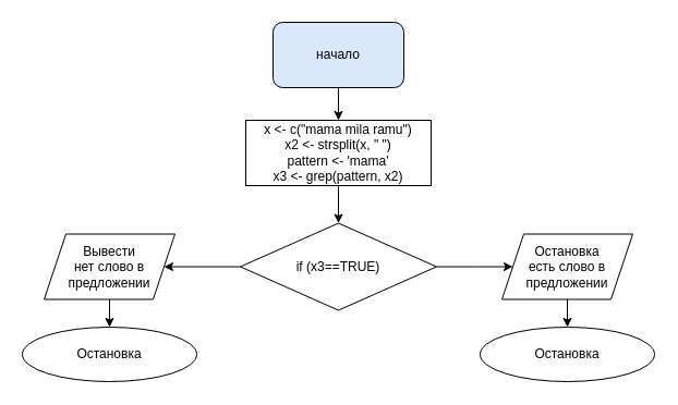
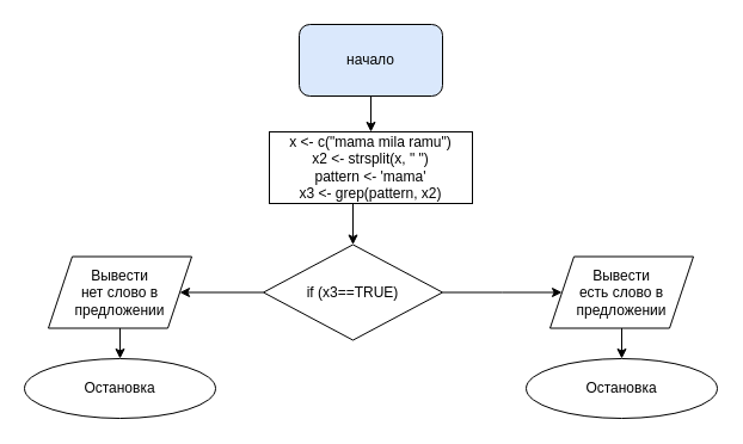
  <mxCell id="0" />
  <mxCell id="1" parent="0" />
  <mxCell id="2" style="edgeStyle=orthogonalEdgeStyle;rounded=0;orthogonalLoop=1;jettySize=auto;html=1;exitX=0.5;exitY=1;exitDx=0;exitDy=0;entryX=0.5;entryY=0;entryDx=0;entryDy=0;" parent="1" source="3" edge="1"><mxGeometry relative="1" as="geometry"><mxPoint x="310" y="110" as="targetPoint" /></mxGeometry></mxCell>
  <mxCell id="3" value="начало" style="rounded=1;whiteSpace=wrap;html=1;fillColor=#dae8fc;" parent="1" vertex="1"><mxGeometry x="250" y="20" width="120" height="60" as="geometry" /></mxCell>
  <mxCell id="4" style="edgeStyle=orthogonalEdgeStyle;rounded=0;orthogonalLoop=1;jettySize=auto;html=1;exitX=0.5;exitY=1;exitDx=0;exitDy=0;entryX=0.5;entryY=0;entryDx=0;entryDy=0;" parent="1" target="7" edge="1"><mxGeometry relative="1" as="geometry"><mxPoint x="310" y="170" as="sourcePoint" /></mxGeometry></mxCell>
  <mxCell id="5" style="edgeStyle=orthogonalEdgeStyle;rounded=0;orthogonalLoop=1;jettySize=auto;html=1;exitX=0;exitY=0.5;exitDx=0;exitDy=0;" parent="1" source="7" edge="1"><mxGeometry relative="1" as="geometry"><mxPoint x="150" y="244.5" as="targetPoint" /></mxGeometry></mxCell>
  <mxCell id="6" style="edgeStyle=orthogonalEdgeStyle;rounded=0;orthogonalLoop=1;jettySize=auto;html=1;exitX=1;exitY=0.5;exitDx=0;exitDy=0;entryX=0;entryY=0.5;entryDx=0;entryDy=0;" parent="1" source="7" edge="1"><mxGeometry relative="1" as="geometry"><mxPoint x="470" y="244.5" as="targetPoint" /></mxGeometry></mxCell>
- <mxCell id="7" value="if (x3==TRUE)" style="rhombus;whiteSpace=wrap;html=1;" parent="1" vertex="1"><mxGeometry x="220" y="204.5" width="180" height="80" as="geometry" /></mxCell>
+ <mxCell id="7" value="if (x3==TRUE)" style="rhombus;whiteSpace=wrap;html=1;" parent="1" vertex="1"><mxGeometry x="220" y="204.5" width="150" height="80" as="geometry" /></mxCell>
  <mxCell id="8" value="&lt;span style=&quot;background-color: rgb(255 , 255 , 255)&quot;&gt;&lt;font face=&quot;helvetica&quot;&gt;x &amp;lt;- c(&quot;mama mila ramu&quot;)&lt;br&gt;&lt;/font&gt;&lt;div&gt;x2 &amp;lt;- strsplit(x, &quot; &quot;)&lt;/div&gt;&lt;div&gt;pattern &amp;lt;- 'mama'&lt;/div&gt;&lt;div&gt;x3 &amp;lt;- grep(pattern, x2)&lt;/div&gt;&lt;/span&gt;" style="rounded=0;whiteSpace=wrap;html=1;" parent="1" vertex="1"><mxGeometry x="225" y="110" width="170" height="60" as="geometry" /></mxCell>
  <mxCell id="9" style="edgeStyle=orthogonalEdgeStyle;rounded=0;orthogonalLoop=1;jettySize=auto;html=1;entryX=0.5;entryY=0;entryDx=0;entryDy=0;" parent="1" source="10" target="13" edge="1"><mxGeometry relative="1" as="geometry" /></mxCell>
  <mxCell id="10" value="Вывести&lt;br&gt;нет слово в предложении" style="shape=parallelogram;perimeter=parallelogramPerimeter;whiteSpace=wrap;html=1;fixedSize=1;" parent="1" vertex="1"><mxGeometry x="40" y="214.5" width="120" height="60" as="geometry" /></mxCell>
  <mxCell id="11" style="edgeStyle=orthogonalEdgeStyle;rounded=0;orthogonalLoop=1;jettySize=auto;html=1;entryX=0.5;entryY=0;entryDx=0;entryDy=0;" parent="1" source="12" target="14" edge="1"><mxGeometry relative="1" as="geometry" /></mxCell>
- <mxCell id="12" value="Остановка&lt;br&gt;есть слово в предложении" style="shape=parallelogram;perimeter=parallelogramPerimeter;whiteSpace=wrap;html=1;fixedSize=1;" parent="1" vertex="1"><mxGeometry x="460" y="214.5" width="120" height="60" as="geometry" /></mxCell>
+ <mxCell id="12" value="Вывести&lt;br&gt;есть слово в предложении" style="shape=parallelogram;perimeter=parallelogramPerimeter;whiteSpace=wrap;html=1;fixedSize=1;" parent="1" vertex="1"><mxGeometry x="460" y="214.5" width="120" height="60" as="geometry" /></mxCell>
  <mxCell id="13" value="Остановка" style="ellipse;whiteSpace=wrap;html=1;" parent="1" vertex="1"><mxGeometry x="20" y="300" width="160" height="50" as="geometry" /></mxCell>
  <mxCell id="14" value="&lt;span&gt;Остановка&lt;/span&gt;" style="ellipse;whiteSpace=wrap;html=1;" parent="1" vertex="1"><mxGeometry x="440" y="300" width="160" height="50" as="geometry" /></mxCell>
